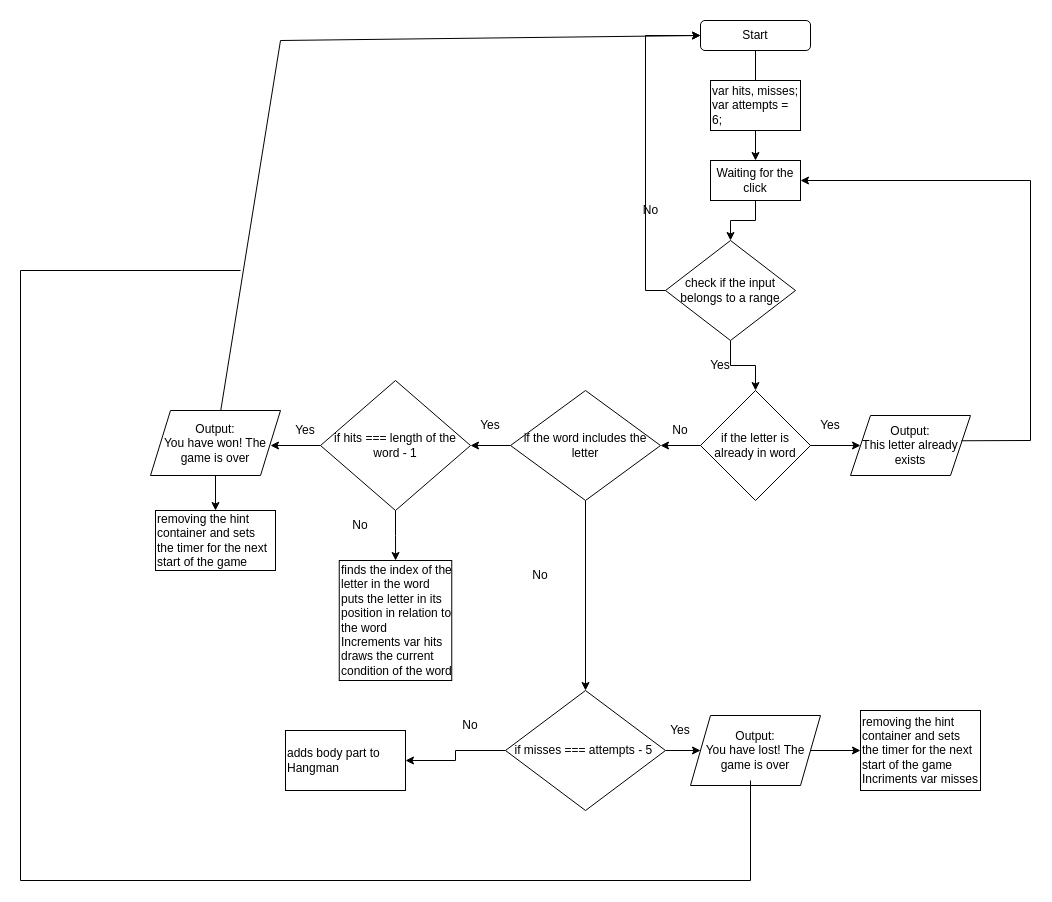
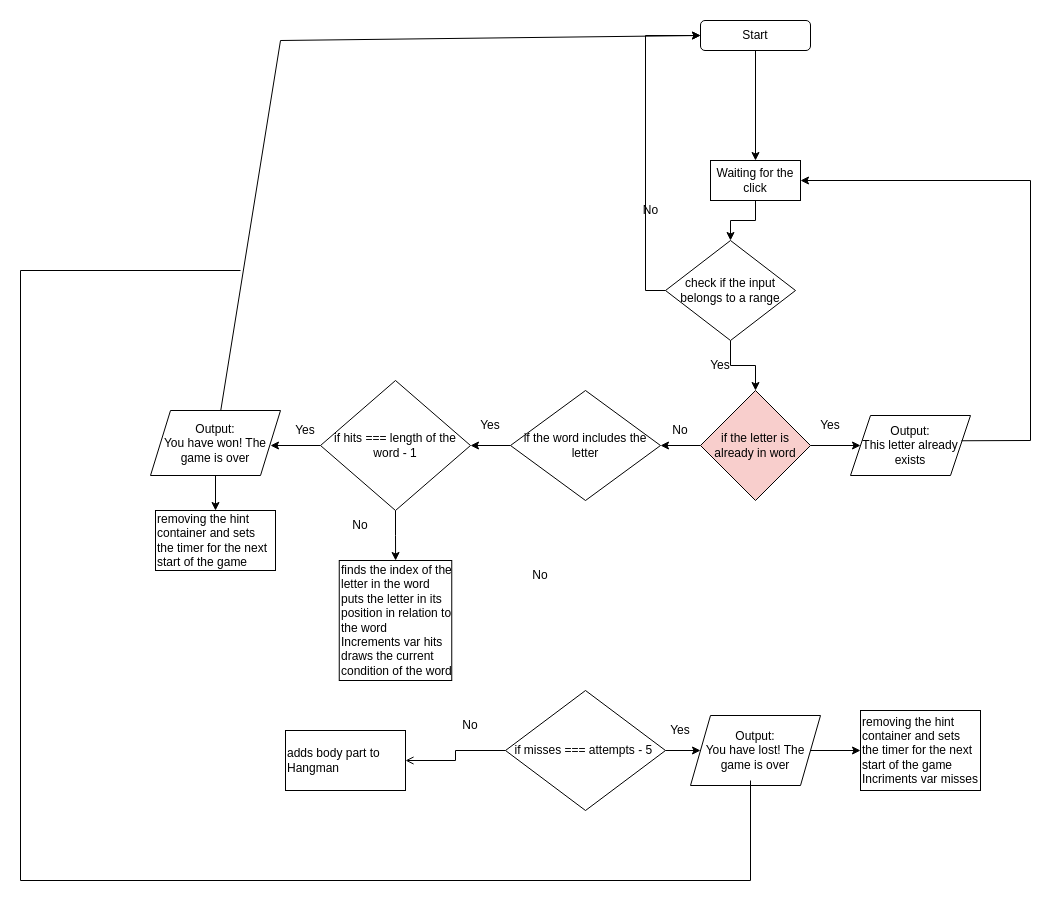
  <mxCell id="0" />
  <mxCell id="1" parent="0" />
  <mxCell id="2" value="" style="edgeStyle=orthogonalEdgeStyle;rounded=0;orthogonalLoop=1;jettySize=auto;html=1;" edge="1" parent="1" source="3" target="5"><mxGeometry relative="1" as="geometry" /></mxCell>
  <mxCell id="3" value="Start" style="rounded=1;whiteSpace=wrap;html=1;" vertex="1" parent="1"><mxGeometry x="700" y="20" width="110" height="30" as="geometry" /></mxCell>
  <mxCell id="4" value="" style="edgeStyle=orthogonalEdgeStyle;rounded=0;orthogonalLoop=1;jettySize=auto;html=1;" edge="1" parent="1" source="5" target="8"><mxGeometry relative="1" as="geometry" /></mxCell>
  <mxCell id="5" value="Waiting for the click" style="rounded=0;whiteSpace=wrap;html=1;" vertex="1" parent="1"><mxGeometry x="710" y="160" width="90" height="40" as="geometry" /></mxCell>
  <mxCell id="6" style="edgeStyle=orthogonalEdgeStyle;rounded=0;orthogonalLoop=1;jettySize=auto;html=1;exitX=0;exitY=0.5;exitDx=0;exitDy=0;entryX=0;entryY=0.5;entryDx=0;entryDy=0;" edge="1" parent="1" source="8" target="3"><mxGeometry relative="1" as="geometry" /></mxCell>
  <mxCell id="7" value="" style="edgeStyle=orthogonalEdgeStyle;rounded=0;orthogonalLoop=1;jettySize=auto;html=1;" edge="1" parent="1" source="8" target="12"><mxGeometry relative="1" as="geometry" /></mxCell>
  <mxCell id="8" value="check if the input belongs to a range" style="rhombus;whiteSpace=wrap;html=1;" vertex="1" parent="1"><mxGeometry x="665" y="240" width="130" height="100" as="geometry" /></mxCell>
  <mxCell id="9" value="No" style="text;html=1;align=center;verticalAlign=middle;resizable=0;points=[];autosize=1;strokeColor=none;fillColor=none;" vertex="1" parent="1"><mxGeometry x="630" y="195" width="40" height="30" as="geometry" /></mxCell>
  <mxCell id="10" value="" style="edgeStyle=orthogonalEdgeStyle;rounded=0;orthogonalLoop=1;jettySize=auto;html=1;" edge="1" parent="1" source="12" target="13"><mxGeometry relative="1" as="geometry" /></mxCell>
  <mxCell id="11" value="" style="edgeStyle=orthogonalEdgeStyle;rounded=0;orthogonalLoop=1;jettySize=auto;html=1;" edge="1" parent="1" source="12" target="21"><mxGeometry relative="1" as="geometry" /></mxCell>
- <mxCell id="12" value="if the letter is already in word" style="rhombus;whiteSpace=wrap;html=1;" vertex="1" parent="1"><mxGeometry x="700" y="390" width="110" height="110" as="geometry" /></mxCell>
+ <mxCell id="12" value="if the letter is already in word" style="rhombus;whiteSpace=wrap;html=1;fillColor=#f8cecc;" vertex="1" parent="1"><mxGeometry x="700" y="390" width="110" height="110" as="geometry" /></mxCell>
  <mxCell id="13" value="Output:&lt;br&gt;This letter already exists" style="shape=parallelogram;perimeter=parallelogramPerimeter;whiteSpace=wrap;html=1;fixedSize=1;" vertex="1" parent="1"><mxGeometry x="850" y="415" width="120" height="60" as="geometry" /></mxCell>
  <mxCell id="14" value="" style="endArrow=none;html=1;rounded=0;exitX=0.925;exitY=0.421;exitDx=0;exitDy=0;exitPerimeter=0;" edge="1" parent="1" source="13"><mxGeometry width="50" height="50" relative="1" as="geometry"><mxPoint x="980" y="450" as="sourcePoint" /><mxPoint x="1030" y="440" as="targetPoint" /></mxGeometry></mxCell>
  <mxCell id="15" value="" style="endArrow=none;html=1;rounded=0;" edge="1" parent="1"><mxGeometry width="50" height="50" relative="1" as="geometry"><mxPoint x="1030" y="440" as="sourcePoint" /><mxPoint x="1030" y="180" as="targetPoint" /></mxGeometry></mxCell>
  <mxCell id="16" value="" style="endArrow=classic;html=1;rounded=0;entryX=1;entryY=0.5;entryDx=0;entryDy=0;" edge="1" parent="1" target="5"><mxGeometry width="50" height="50" relative="1" as="geometry"><mxPoint x="1030" y="180" as="sourcePoint" /><mxPoint x="930" y="145" as="targetPoint" /></mxGeometry></mxCell>
  <mxCell id="17" value="Yes" style="text;html=1;strokeColor=none;fillColor=none;align=center;verticalAlign=middle;whiteSpace=wrap;rounded=0;" vertex="1" parent="1"><mxGeometry x="690" y="350" width="60" height="30" as="geometry" /></mxCell>
  <mxCell id="18" value="Yes" style="text;html=1;strokeColor=none;fillColor=none;align=center;verticalAlign=middle;whiteSpace=wrap;rounded=0;" vertex="1" parent="1"><mxGeometry x="800" y="410" width="60" height="30" as="geometry" /></mxCell>
  <mxCell id="19" value="" style="edgeStyle=orthogonalEdgeStyle;rounded=0;orthogonalLoop=1;jettySize=auto;html=1;" edge="1" parent="1" source="21" target="26"><mxGeometry relative="1" as="geometry" /></mxCell>
- <mxCell id="20" value="" style="edgeStyle=orthogonalEdgeStyle;rounded=0;orthogonalLoop=1;jettySize=auto;html=1;" edge="1" parent="1" source="21" target="38"><mxGeometry relative="1" as="geometry" /></mxCell>
  <mxCell id="21" value="if the word includes the letter" style="rhombus;whiteSpace=wrap;html=1;" vertex="1" parent="1"><mxGeometry x="510" y="390" width="150" height="110" as="geometry" /></mxCell>
  <mxCell id="22" value="No" style="text;html=1;strokeColor=none;fillColor=none;align=center;verticalAlign=middle;whiteSpace=wrap;rounded=0;" vertex="1" parent="1"><mxGeometry x="650" y="415" width="60" height="30" as="geometry" /></mxCell>
- <mxCell id="23" value="&lt;font style=&quot;&quot;&gt;&lt;font style=&quot;font-size: 12px;&quot;&gt;var hits, misses;&lt;br&gt;var attempts = 6;&lt;/font&gt;&lt;br&gt;&lt;/font&gt;" style="rounded=0;whiteSpace=wrap;html=1;align=left;" vertex="1" parent="1"><mxGeometry x="710" y="80" width="90" height="50" as="geometry" /></mxCell>
  <mxCell id="24" style="edgeStyle=orthogonalEdgeStyle;rounded=0;orthogonalLoop=1;jettySize=auto;html=1;" edge="1" parent="1" source="26"><mxGeometry relative="1" as="geometry"><mxPoint x="270" y="445" as="targetPoint" /></mxGeometry></mxCell>
  <mxCell id="25" value="" style="edgeStyle=orthogonalEdgeStyle;rounded=0;orthogonalLoop=1;jettySize=auto;html=1;" edge="1" parent="1" source="26" target="35"><mxGeometry relative="1" as="geometry" /></mxCell>
  <mxCell id="26" value="if hits === length of the word - 1" style="rhombus;whiteSpace=wrap;html=1;" vertex="1" parent="1"><mxGeometry x="320" y="380" width="150" height="130" as="geometry" /></mxCell>
  <mxCell id="27" value="" style="edgeStyle=orthogonalEdgeStyle;rounded=0;orthogonalLoop=1;jettySize=auto;html=1;" edge="1" parent="1" source="31" target="30"><mxGeometry relative="1" as="geometry" /></mxCell>
  <mxCell id="28" value="" style="endArrow=none;html=1;rounded=0;" edge="1" parent="1" source="31"><mxGeometry width="50" height="50" relative="1" as="geometry"><mxPoint x="270" y="600" as="sourcePoint" /><mxPoint x="280" y="40" as="targetPoint" /></mxGeometry></mxCell>
  <mxCell id="29" value="" style="endArrow=classic;html=1;rounded=0;entryX=0;entryY=0.5;entryDx=0;entryDy=0;" edge="1" parent="1" target="3"><mxGeometry width="50" height="50" relative="1" as="geometry"><mxPoint x="280" y="40" as="sourcePoint" /><mxPoint x="500" y="0" as="targetPoint" /></mxGeometry></mxCell>
  <mxCell id="30" value="removing the hint container and sets the timer for the next start of the game" style="rounded=0;whiteSpace=wrap;html=1;align=left;" vertex="1" parent="1"><mxGeometry x="155" y="510" width="120" height="60" as="geometry" /></mxCell>
  <mxCell id="31" value="Output:&lt;br&gt;You have won! The game is over" style="shape=parallelogram;perimeter=parallelogramPerimeter;whiteSpace=wrap;html=1;fixedSize=1;" vertex="1" parent="1"><mxGeometry x="150" y="410" width="130" height="65" as="geometry" /></mxCell>
  <mxCell id="32" value="Yes" style="text;html=1;strokeColor=none;fillColor=none;align=center;verticalAlign=middle;whiteSpace=wrap;rounded=0;" vertex="1" parent="1"><mxGeometry x="460" y="410" width="60" height="30" as="geometry" /></mxCell>
  <mxCell id="33" value="Yes" style="text;html=1;strokeColor=none;fillColor=none;align=center;verticalAlign=middle;whiteSpace=wrap;rounded=0;" vertex="1" parent="1"><mxGeometry x="275" y="415" width="60" height="30" as="geometry" /></mxCell>
  <mxCell id="34" value="No" style="text;html=1;strokeColor=none;fillColor=none;align=center;verticalAlign=middle;whiteSpace=wrap;rounded=0;" vertex="1" parent="1"><mxGeometry x="330" y="510" width="60" height="30" as="geometry" /></mxCell>
  <mxCell id="35" value="finds the index of the letter in the word&lt;br&gt;puts the letter in its position in relation to the word&lt;br&gt;Increments var hits&lt;br&gt;draws the current condition of the word" style="rounded=0;whiteSpace=wrap;html=1;align=left;" vertex="1" parent="1"><mxGeometry x="338.75" y="560" width="112.5" height="120" as="geometry" /></mxCell>
  <mxCell id="36" value="" style="edgeStyle=orthogonalEdgeStyle;rounded=0;orthogonalLoop=1;jettySize=auto;html=1;" edge="1" parent="1" source="38" target="40"><mxGeometry relative="1" as="geometry" /></mxCell>
- <mxCell id="37" value="" style="edgeStyle=orthogonalEdgeStyle;rounded=0;orthogonalLoop=1;jettySize=auto;html=1;" edge="1" parent="1" source="38" target="48"><mxGeometry relative="1" as="geometry" /></mxCell>
+ <mxCell id="37" value="" style="edgeStyle=orthogonalEdgeStyle;rounded=0;orthogonalLoop=1;jettySize=auto;html=1;endArrow=open;" edge="1" parent="1" source="38" target="48"><mxGeometry relative="1" as="geometry" /></mxCell>
  <mxCell id="38" value="if misses === attempts - 5&amp;nbsp;" style="rhombus;whiteSpace=wrap;html=1;" vertex="1" parent="1"><mxGeometry x="505" y="690" width="160" height="120" as="geometry" /></mxCell>
  <mxCell id="39" value="" style="edgeStyle=orthogonalEdgeStyle;rounded=0;orthogonalLoop=1;jettySize=auto;html=1;" edge="1" parent="1" source="40" target="46"><mxGeometry relative="1" as="geometry" /></mxCell>
  <mxCell id="40" value="Output:&lt;br&gt;You have lost! The game is over" style="shape=parallelogram;perimeter=parallelogramPerimeter;whiteSpace=wrap;html=1;fixedSize=1;" vertex="1" parent="1"><mxGeometry x="690" y="715" width="130" height="70" as="geometry" /></mxCell>
  <mxCell id="41" value="" style="endArrow=none;html=1;rounded=0;" edge="1" parent="1"><mxGeometry width="50" height="50" relative="1" as="geometry"><mxPoint x="750" y="880" as="sourcePoint" /><mxPoint x="750" y="780" as="targetPoint" /></mxGeometry></mxCell>
  <mxCell id="42" value="" style="endArrow=none;html=1;rounded=0;" edge="1" parent="1"><mxGeometry width="50" height="50" relative="1" as="geometry"><mxPoint x="20" y="880" as="sourcePoint" /><mxPoint x="750" y="880" as="targetPoint" /></mxGeometry></mxCell>
  <mxCell id="43" value="" style="endArrow=none;html=1;rounded=0;" edge="1" parent="1"><mxGeometry width="50" height="50" relative="1" as="geometry"><mxPoint x="20" y="880" as="sourcePoint" /><mxPoint x="20" y="270" as="targetPoint" /></mxGeometry></mxCell>
  <mxCell id="44" value="" style="endArrow=none;html=1;rounded=0;" edge="1" parent="1"><mxGeometry width="50" height="50" relative="1" as="geometry"><mxPoint x="20" y="270" as="sourcePoint" /><mxPoint x="240" y="270" as="targetPoint" /></mxGeometry></mxCell>
  <mxCell id="45" value="No" style="text;html=1;strokeColor=none;fillColor=none;align=center;verticalAlign=middle;whiteSpace=wrap;rounded=0;" vertex="1" parent="1"><mxGeometry x="510" y="560" width="60" height="30" as="geometry" /></mxCell>
  <mxCell id="46" value="removing the hint container and sets the timer for the next start of the game&lt;br&gt;Incriments var misses" style="rounded=0;whiteSpace=wrap;html=1;align=left;" vertex="1" parent="1"><mxGeometry x="860" y="710" width="120" height="80" as="geometry" /></mxCell>
  <mxCell id="47" value="Yes" style="text;html=1;strokeColor=none;fillColor=none;align=center;verticalAlign=middle;whiteSpace=wrap;rounded=0;" vertex="1" parent="1"><mxGeometry x="650" y="715" width="60" height="30" as="geometry" /></mxCell>
  <mxCell id="48" value="adds body part to Hangman" style="whiteSpace=wrap;html=1;align=left;" vertex="1" parent="1"><mxGeometry x="285" y="730" width="120" height="60" as="geometry" /></mxCell>
  <mxCell id="49" value="No" style="text;html=1;strokeColor=none;fillColor=none;align=center;verticalAlign=middle;whiteSpace=wrap;rounded=0;" vertex="1" parent="1"><mxGeometry x="440" y="710" width="60" height="30" as="geometry" /></mxCell>
